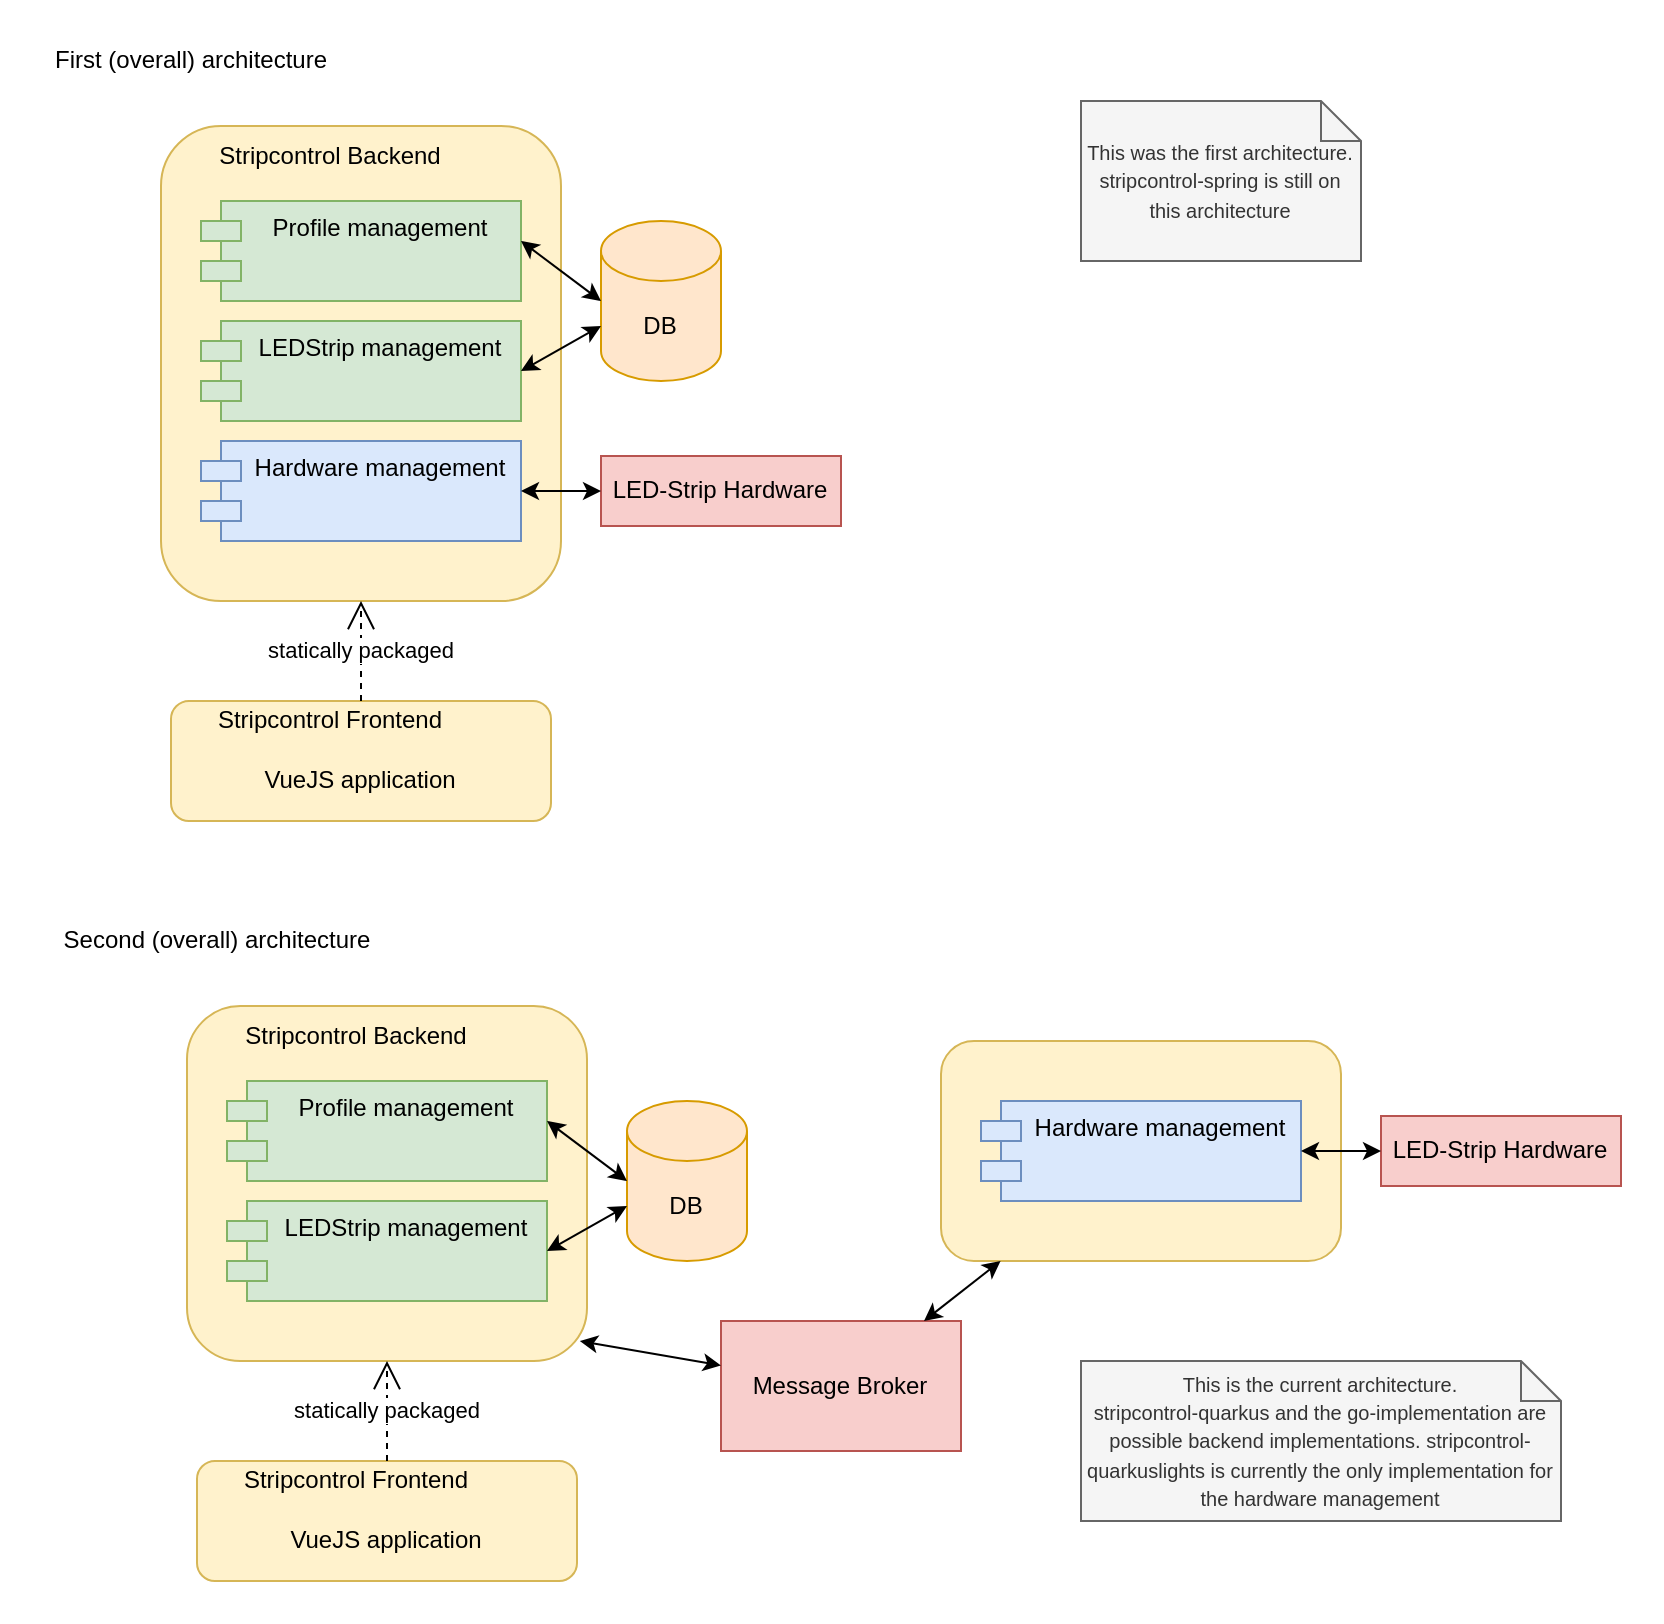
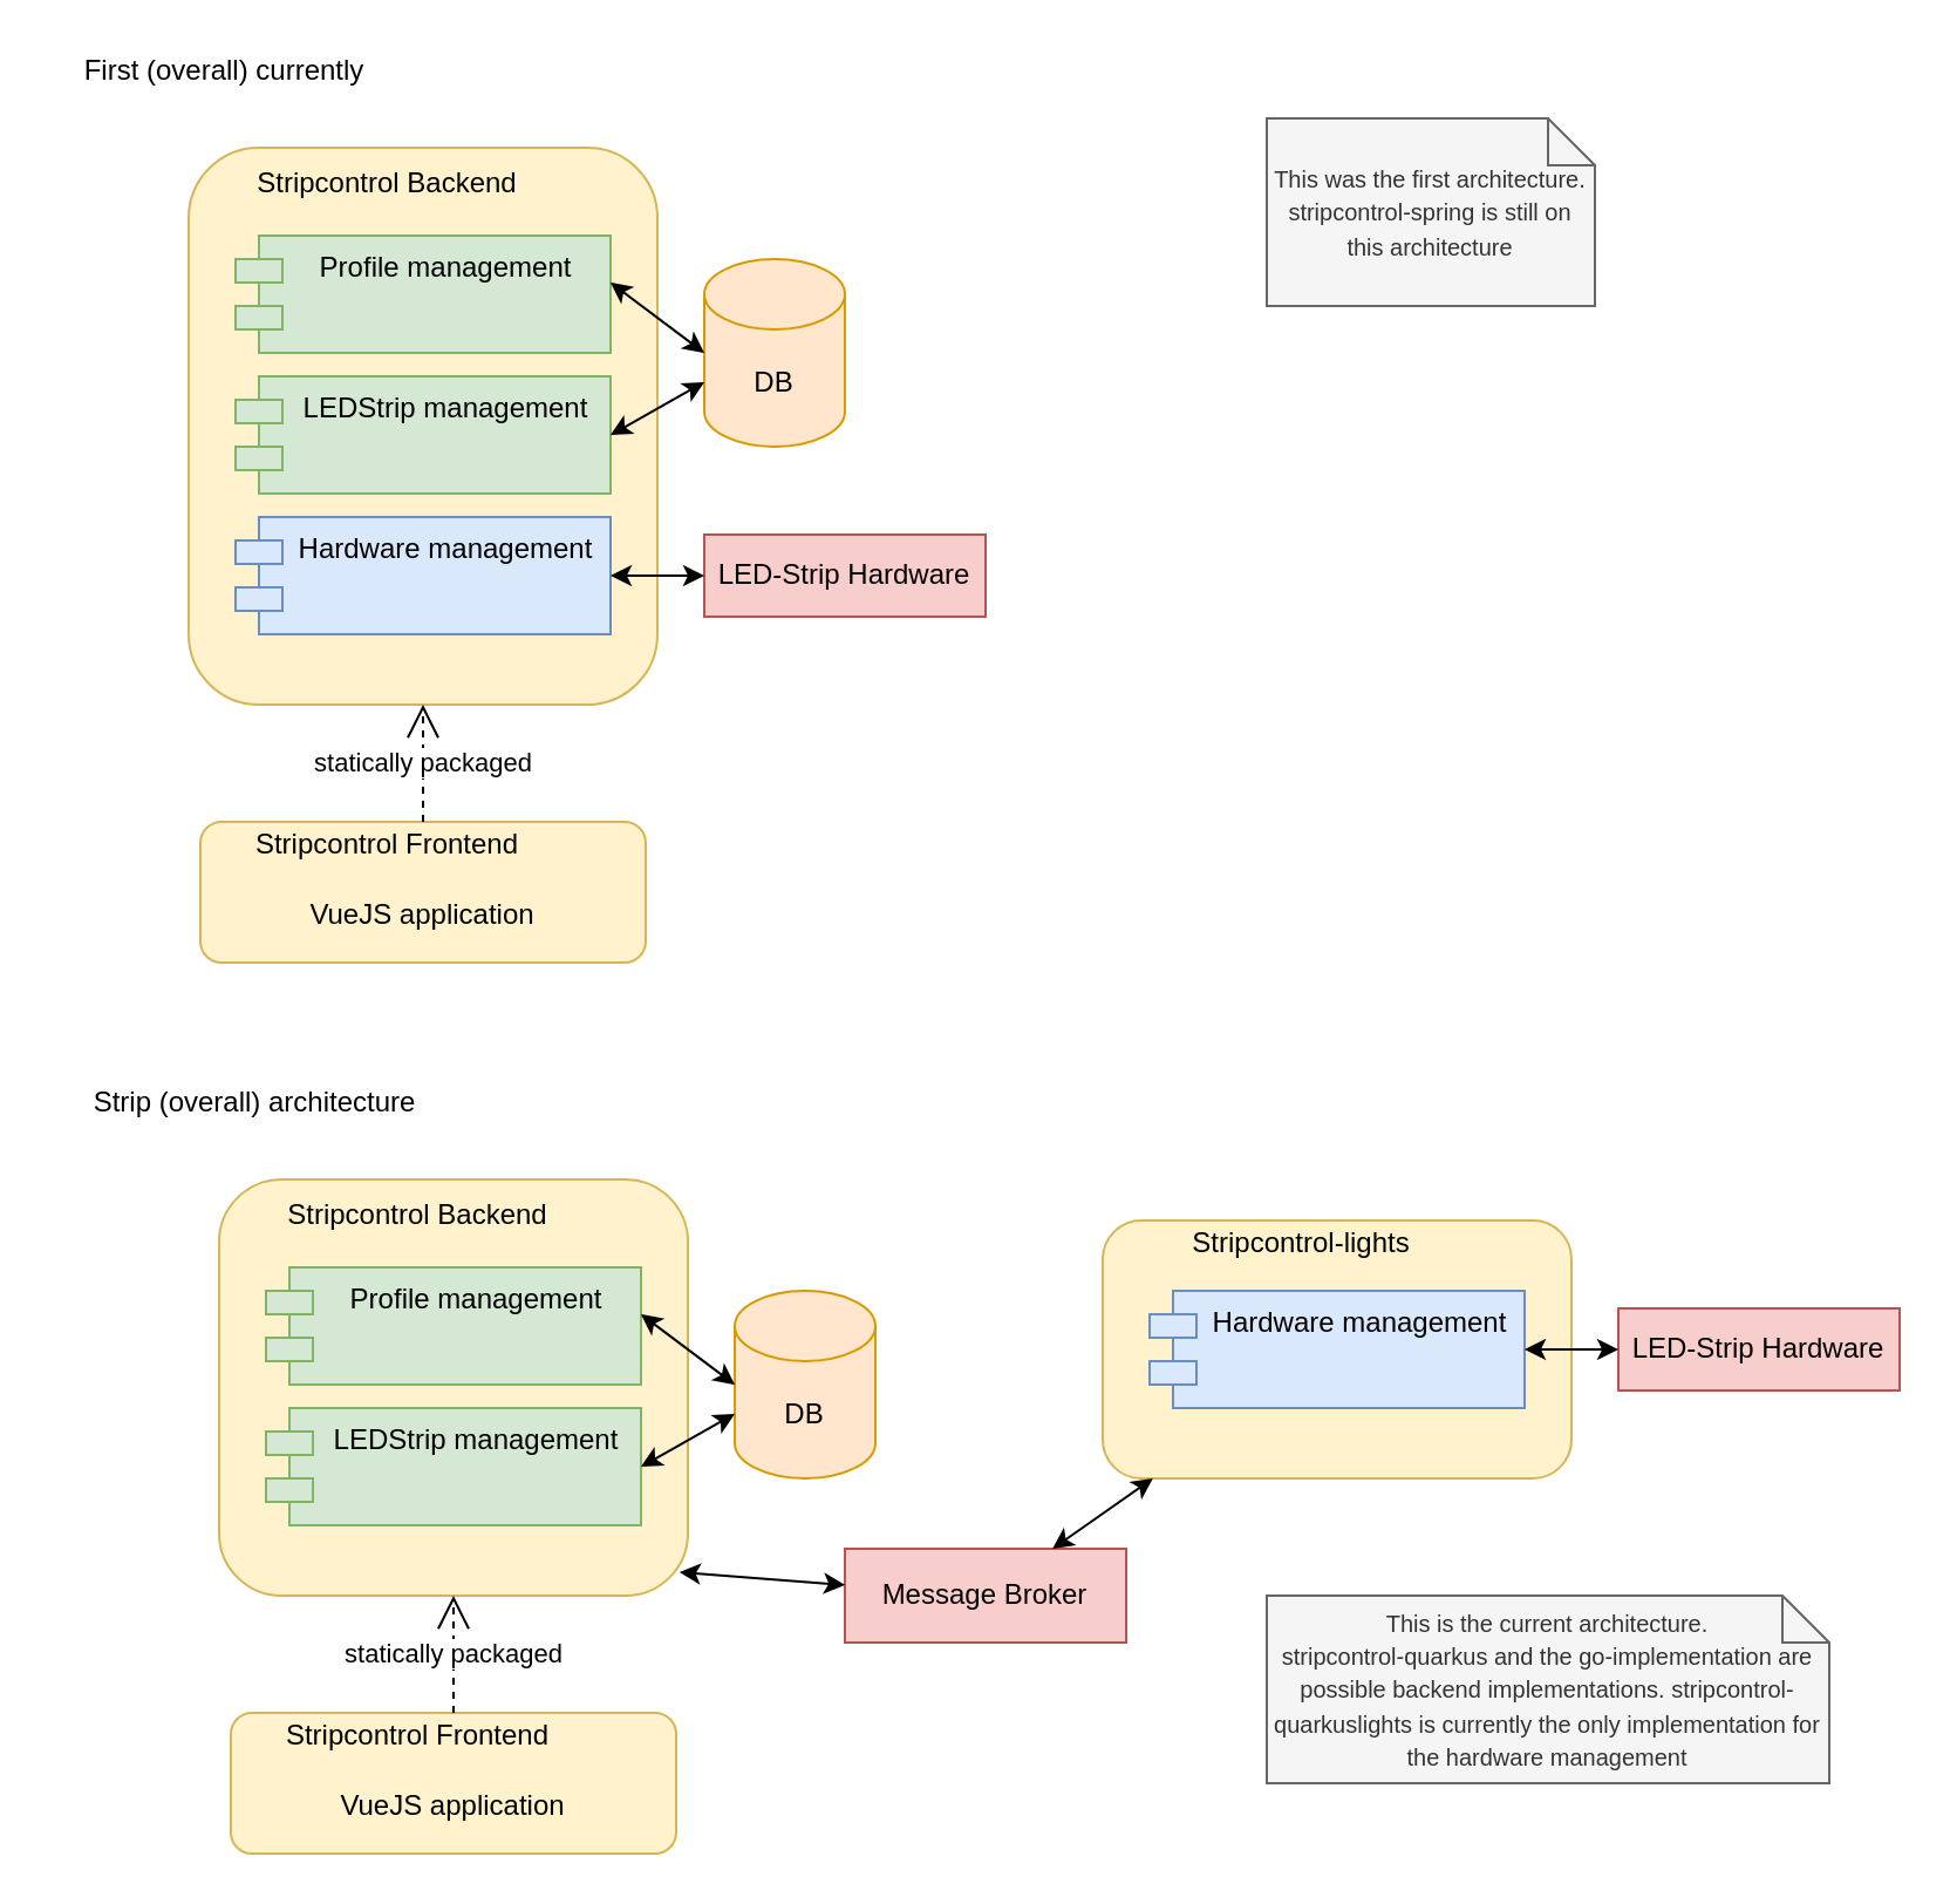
  <mxCell id="0" />
  <mxCell id="1" parent="0" />
  <mxCell id="2" value="" style="rounded=1;whiteSpace=wrap;html=1;fillColor=#fff2cc;strokeColor=#d6b656;" vertex="1" parent="1"><mxGeometry x="470" y="520" width="200" height="110" as="geometry" /></mxCell>
  <mxCell id="3" value="" style="rounded=1;whiteSpace=wrap;html=1;fillColor=#fff2cc;strokeColor=#d6b656;" vertex="1" parent="1"><mxGeometry x="80" y="62.5" width="200" height="237.5" as="geometry" /></mxCell>
- <mxCell id="4" value="First (overall) architecture" style="text;html=1;align=center;verticalAlign=middle;resizable=0;points=[];autosize=1;" vertex="1" parent="1"><mxGeometry y="20" width="150" height="20" as="geometry" x="20" /></mxCell>
+ <mxCell id="4" value="First (overall) currently" style="text;html=1;align=center;verticalAlign=middle;resizable=0;points=[];autosize=1;" vertex="1" parent="1"><mxGeometry y="20" width="150" height="20" as="geometry" x="20" /></mxCell>
  <mxCell id="5" value="DB" style="shape=cylinder3;whiteSpace=wrap;html=1;boundedLbl=1;backgroundOutline=1;size=15;fillColor=#ffe6cc;strokeColor=#d79b00;" vertex="1" parent="1"><mxGeometry x="300" y="110" width="60" height="80" as="geometry" /></mxCell>
  <mxCell id="6" value="Profile management" style="shape=module;align=left;spacingLeft=20;align=center;verticalAlign=top;fillColor=#d5e8d4;strokeColor=#82b366;" vertex="1" parent="1"><mxGeometry x="100" y="100" width="160" height="50" as="geometry" /></mxCell>
  <mxCell id="7" value="LEDStrip management" style="shape=module;align=left;spacingLeft=20;align=center;verticalAlign=top;fillColor=#d5e8d4;strokeColor=#82b366;" vertex="1" parent="1"><mxGeometry x="100" y="160" width="160" height="50" as="geometry" /></mxCell>
  <mxCell id="8" value="Hardware management" style="shape=module;align=left;spacingLeft=20;align=center;verticalAlign=top;fillColor=#dae8fc;strokeColor=#6c8ebf;" vertex="1" parent="1"><mxGeometry x="100" y="220" width="160" height="50" as="geometry" /></mxCell>
  <mxCell id="9" value="Stripcontrol Backend" style="text;html=1;strokeColor=none;fillColor=none;align=center;verticalAlign=middle;whiteSpace=wrap;rounded=0;" vertex="1" parent="1"><mxGeometry x="100" y="65" width="130" height="25" as="geometry" /></mxCell>
  <mxCell id="10" value="LED-Strip Hardware" style="rounded=0;whiteSpace=wrap;html=1;fillColor=#f8cecc;strokeColor=#b85450;" vertex="1" parent="1"><mxGeometry x="300" y="227.5" width="120" height="35" as="geometry" /></mxCell>
  <mxCell id="11" value="" style="endArrow=classic;startArrow=classic;html=1;exitX=1;exitY=0.4;exitDx=0;exitDy=0;exitPerimeter=0;entryX=0;entryY=0.5;entryDx=0;entryDy=0;entryPerimeter=0;" edge="1" parent="1" source="6" target="5"><mxGeometry width="50" height="50" relative="1" as="geometry"><mxPoint x="300" y="280" as="sourcePoint" /><mxPoint x="350" y="230" as="targetPoint" /></mxGeometry></mxCell>
  <mxCell id="12" value="" style="endArrow=classic;startArrow=classic;html=1;exitX=1;exitY=0.5;exitDx=0;exitDy=0;entryX=0;entryY=0;entryDx=0;entryDy=52.5;entryPerimeter=0;" edge="1" parent="1" source="7" target="5"><mxGeometry width="50" height="50" relative="1" as="geometry"><mxPoint x="300" y="280" as="sourcePoint" /><mxPoint x="350" y="230" as="targetPoint" /></mxGeometry></mxCell>
  <mxCell id="13" value="" style="endArrow=classic;startArrow=classic;html=1;exitX=1;exitY=0.5;exitDx=0;exitDy=0;" edge="1" parent="1" source="8" target="10"><mxGeometry width="50" height="50" relative="1" as="geometry"><mxPoint x="310" y="280" as="sourcePoint" /><mxPoint x="360" y="230" as="targetPoint" /></mxGeometry></mxCell>
  <mxCell id="14" value="" style="rounded=1;whiteSpace=wrap;html=1;fillColor=#fff2cc;strokeColor=#d6b656;" vertex="1" parent="1"><mxGeometry x="85" y="350" width="190" height="60" as="geometry" /></mxCell>
  <mxCell id="15" value="Stripcontrol Frontend" style="text;html=1;strokeColor=none;fillColor=none;align=center;verticalAlign=middle;whiteSpace=wrap;rounded=0;" vertex="1" parent="1"><mxGeometry x="90" y="350" width="150" height="20" as="geometry" /></mxCell>
  <mxCell id="16" value="VueJS application" style="text;html=1;strokeColor=none;fillColor=none;align=center;verticalAlign=middle;whiteSpace=wrap;rounded=0;" vertex="1" parent="1"><mxGeometry x="125" y="380" width="110" height="20" as="geometry" /></mxCell>
  <mxCell id="17" value="statically packaged" style="endArrow=open;endSize=12;dashed=1;html=1;exitX=0.5;exitY=0;exitDx=0;exitDy=0;entryX=0.5;entryY=1;entryDx=0;entryDy=0;" edge="1" parent="1" source="14" target="3"><mxGeometry width="160" relative="1" as="geometry"><mxPoint x="250" y="300" as="sourcePoint" /><mxPoint x="410" y="300" as="targetPoint" /></mxGeometry></mxCell>
  <mxCell id="18" value="" style="rounded=1;whiteSpace=wrap;html=1;fillColor=#fff2cc;strokeColor=#d6b656;" vertex="1" parent="1"><mxGeometry x="93" y="502.5" width="200" height="177.5" as="geometry" /></mxCell>
- <mxCell id="19" value="Second (overall) architecture" style="text;html=1;align=center;verticalAlign=middle;resizable=0;points=[];autosize=1;" vertex="1" parent="1"><mxGeometry x="23" y="460" width="170" height="20" as="geometry" /></mxCell>
+ <mxCell id="19" value="Strip (overall) architecture" style="text;html=1;align=center;verticalAlign=middle;resizable=0;points=[];autosize=1;" vertex="1" parent="1"><mxGeometry x="23" y="460" width="170" height="20" as="geometry" /></mxCell>
  <mxCell id="20" value="DB" style="shape=cylinder3;whiteSpace=wrap;html=1;boundedLbl=1;backgroundOutline=1;size=15;fillColor=#ffe6cc;strokeColor=#d79b00;" vertex="1" parent="1"><mxGeometry x="313" y="550" width="60" height="80" as="geometry" /></mxCell>
  <mxCell id="21" value="Profile management" style="shape=module;align=left;spacingLeft=20;align=center;verticalAlign=top;fillColor=#d5e8d4;strokeColor=#82b366;" vertex="1" parent="1"><mxGeometry x="113" y="540" width="160" height="50" as="geometry" /></mxCell>
  <mxCell id="22" value="LEDStrip management" style="shape=module;align=left;spacingLeft=20;align=center;verticalAlign=top;fillColor=#d5e8d4;strokeColor=#82b366;" vertex="1" parent="1"><mxGeometry x="113" y="600" width="160" height="50" as="geometry" /></mxCell>
  <mxCell id="23" value="Hardware management" style="shape=module;align=left;spacingLeft=20;align=center;verticalAlign=top;fillColor=#dae8fc;strokeColor=#6c8ebf;" vertex="1" parent="1"><mxGeometry x="490" y="550" width="160" height="50" as="geometry" /></mxCell>
  <mxCell id="24" value="Stripcontrol Backend" style="text;html=1;strokeColor=none;fillColor=none;align=center;verticalAlign=middle;whiteSpace=wrap;rounded=0;" vertex="1" parent="1"><mxGeometry x="113" y="505" width="130" height="25" as="geometry" /></mxCell>
  <mxCell id="25" value="LED-Strip Hardware" style="rounded=0;whiteSpace=wrap;html=1;fillColor=#f8cecc;strokeColor=#b85450;" vertex="1" parent="1"><mxGeometry x="690" y="557.5" width="120" height="35" as="geometry" /></mxCell>
  <mxCell id="26" value="" style="endArrow=classic;startArrow=classic;html=1;exitX=1;exitY=0.4;exitDx=0;exitDy=0;exitPerimeter=0;entryX=0;entryY=0.5;entryDx=0;entryDy=0;entryPerimeter=0;" edge="1" parent="1" source="21" target="20"><mxGeometry width="50" height="50" relative="1" as="geometry"><mxPoint x="313" y="720" as="sourcePoint" /><mxPoint x="363" y="670" as="targetPoint" /></mxGeometry></mxCell>
  <mxCell id="27" value="" style="endArrow=classic;startArrow=classic;html=1;exitX=1;exitY=0.5;exitDx=0;exitDy=0;entryX=0;entryY=0;entryDx=0;entryDy=52.5;entryPerimeter=0;" edge="1" parent="1" source="22" target="20"><mxGeometry width="50" height="50" relative="1" as="geometry"><mxPoint x="313" y="720" as="sourcePoint" /><mxPoint x="363" y="670" as="targetPoint" /></mxGeometry></mxCell>
  <mxCell id="28" value="" style="endArrow=classic;startArrow=classic;html=1;exitX=1;exitY=0.5;exitDx=0;exitDy=0;" edge="1" parent="1" source="23" target="25"><mxGeometry width="50" height="50" relative="1" as="geometry"><mxPoint x="700" y="610" as="sourcePoint" /><mxPoint x="750" y="560" as="targetPoint" /></mxGeometry></mxCell>
  <mxCell id="29" value="" style="rounded=1;whiteSpace=wrap;html=1;fillColor=#fff2cc;strokeColor=#d6b656;" vertex="1" parent="1"><mxGeometry x="98" y="730" width="190" height="60" as="geometry" /></mxCell>
  <mxCell id="30" value="Stripcontrol Frontend" style="text;html=1;strokeColor=none;fillColor=none;align=center;verticalAlign=middle;whiteSpace=wrap;rounded=0;" vertex="1" parent="1"><mxGeometry x="103" y="730" width="150" height="20" as="geometry" /></mxCell>
  <mxCell id="31" value="VueJS application" style="text;html=1;strokeColor=none;fillColor=none;align=center;verticalAlign=middle;whiteSpace=wrap;rounded=0;" vertex="1" parent="1"><mxGeometry x="138" y="760" width="110" height="20" as="geometry" /></mxCell>
  <mxCell id="32" value="statically packaged" style="endArrow=open;endSize=12;dashed=1;html=1;exitX=0.5;exitY=0;exitDx=0;exitDy=0;entryX=0.5;entryY=1;entryDx=0;entryDy=0;" edge="1" parent="1" source="29" target="18"><mxGeometry width="160" relative="1" as="geometry"><mxPoint x="263" y="740" as="sourcePoint" /><mxPoint x="423" y="740" as="targetPoint" /></mxGeometry></mxCell>
  <mxCell id="33" value="&lt;font style=&quot;font-size: 10px&quot;&gt;This was the first architecture. stripcontrol-spring is still on this architecture&lt;/font&gt;" style="shape=note;size=20;whiteSpace=wrap;html=1;fillColor=#f5f5f5;strokeColor=#666666;fontColor=#333333;" vertex="1" parent="1"><mxGeometry x="540" y="50" width="140" height="80" as="geometry" /></mxCell>
- <mxCell id="35" value="Message Broker" style="rounded=0;whiteSpace=wrap;html=1;fillColor=#f8cecc;strokeColor=#b85450;" vertex="1" parent="1"><mxGeometry x="360" y="660" width="120" height="65" as="geometry" /></mxCell>
+ <mxCell id="34" value="Stripcontrol-lights" style="text;html=1;strokeColor=none;fillColor=none;align=center;verticalAlign=middle;whiteSpace=wrap;rounded=0;" vertex="1" parent="1"><mxGeometry x="500" y="520" width="110" height="20" as="geometry" /></mxCell>
+ <mxCell id="35" value="Message Broker" style="rounded=0;whiteSpace=wrap;html=1;fillColor=#f8cecc;strokeColor=#b85450;" vertex="1" parent="1"><mxGeometry x="360" y="660" width="120" height="40" as="geometry" /></mxCell>
  <mxCell id="36" value="" style="endArrow=classic;startArrow=classic;html=1;exitX=0.982;exitY=0.944;exitDx=0;exitDy=0;exitPerimeter=0;" edge="1" parent="1" source="18" target="35"><mxGeometry width="50" height="50" relative="1" as="geometry"><mxPoint x="420" y="730" as="sourcePoint" /><mxPoint x="470" y="680" as="targetPoint" /></mxGeometry></mxCell>
  <mxCell id="37" value="" style="endArrow=classic;startArrow=classic;html=1;" edge="1" parent="1" source="35" target="2"><mxGeometry width="50" height="50" relative="1" as="geometry"><mxPoint x="420" y="730" as="sourcePoint" /><mxPoint x="470" y="680" as="targetPoint" /></mxGeometry></mxCell>
  <mxCell id="38" value="&lt;font style=&quot;font-size: 10px&quot;&gt;This is the current architecture. &lt;br&gt;stripcontrol-quarkus and the go-implementation are possible backend implementations. stripcontrol-quarkuslights is currently the only implementation for the hardware management&lt;/font&gt;" style="shape=note;size=20;whiteSpace=wrap;html=1;fillColor=#f5f5f5;strokeColor=#666666;fontColor=#333333;" vertex="1" parent="1"><mxGeometry x="540" y="680" width="240" height="80" as="geometry" /></mxCell>
